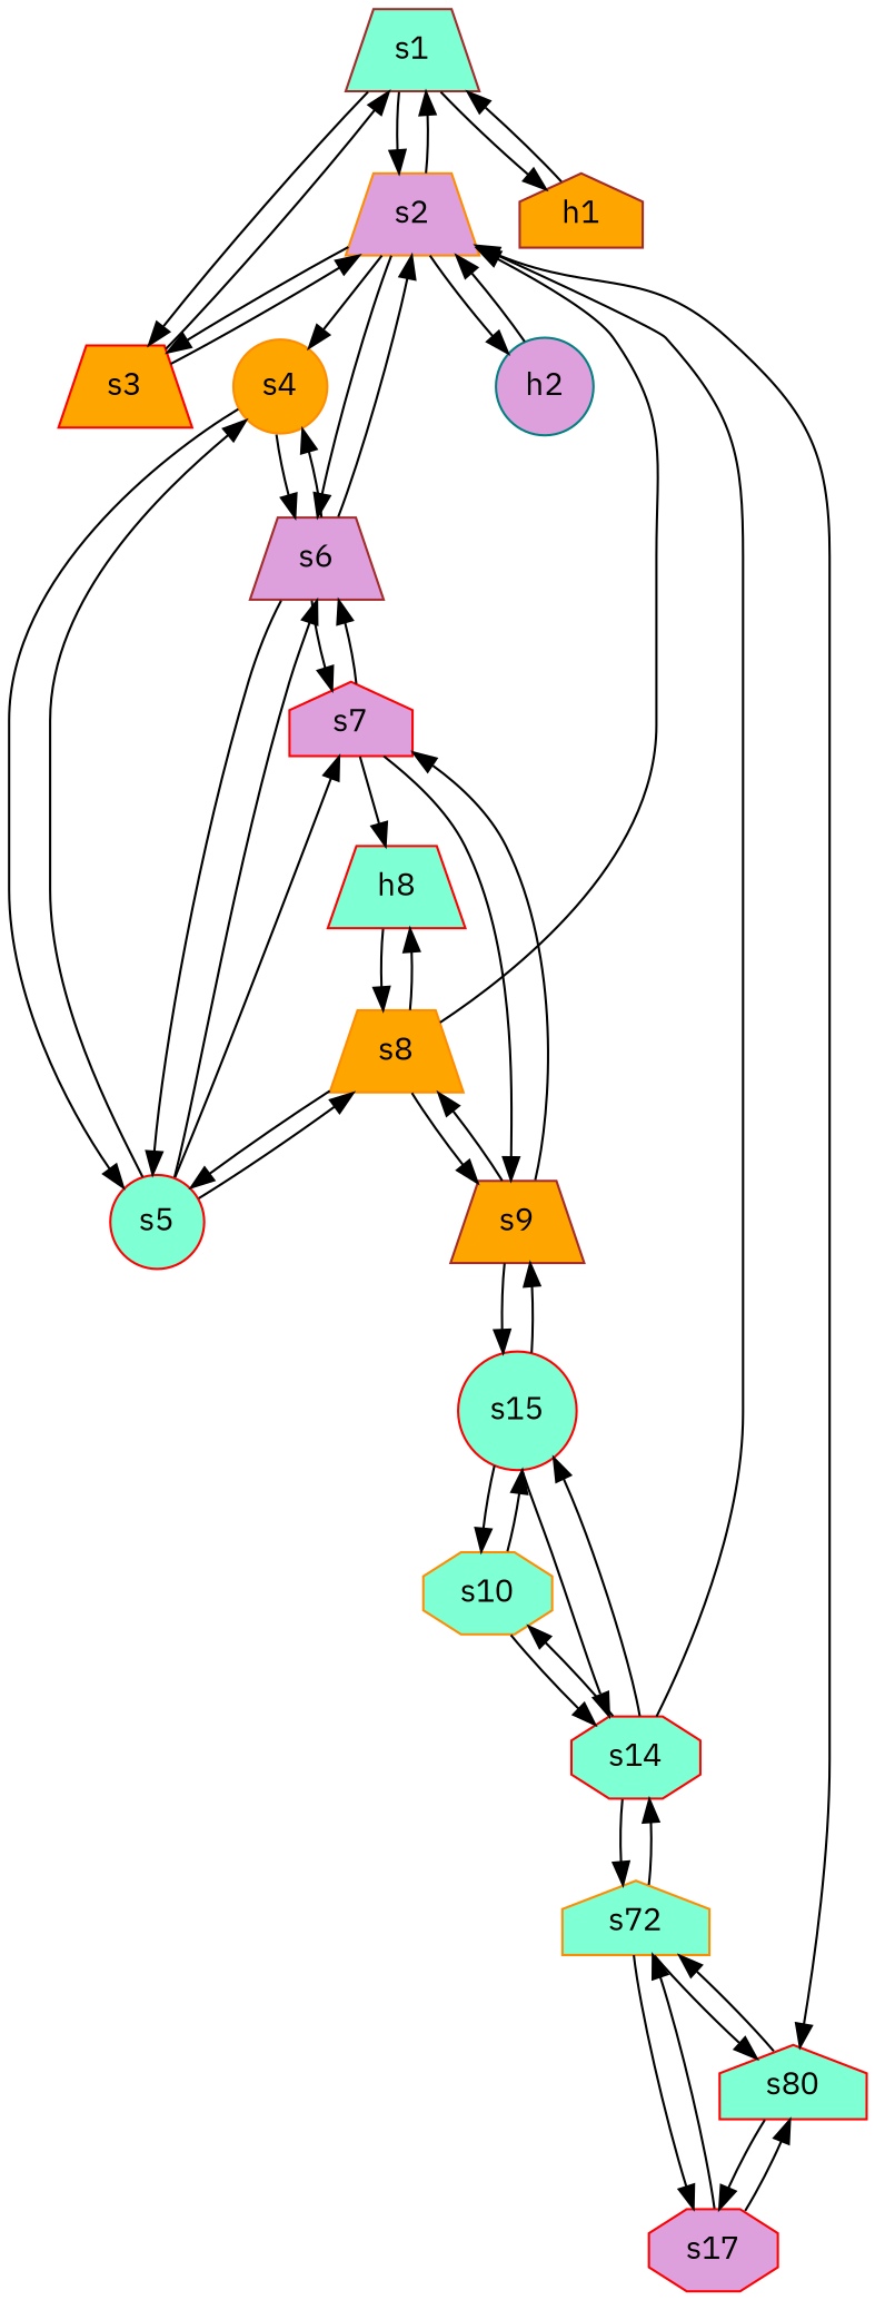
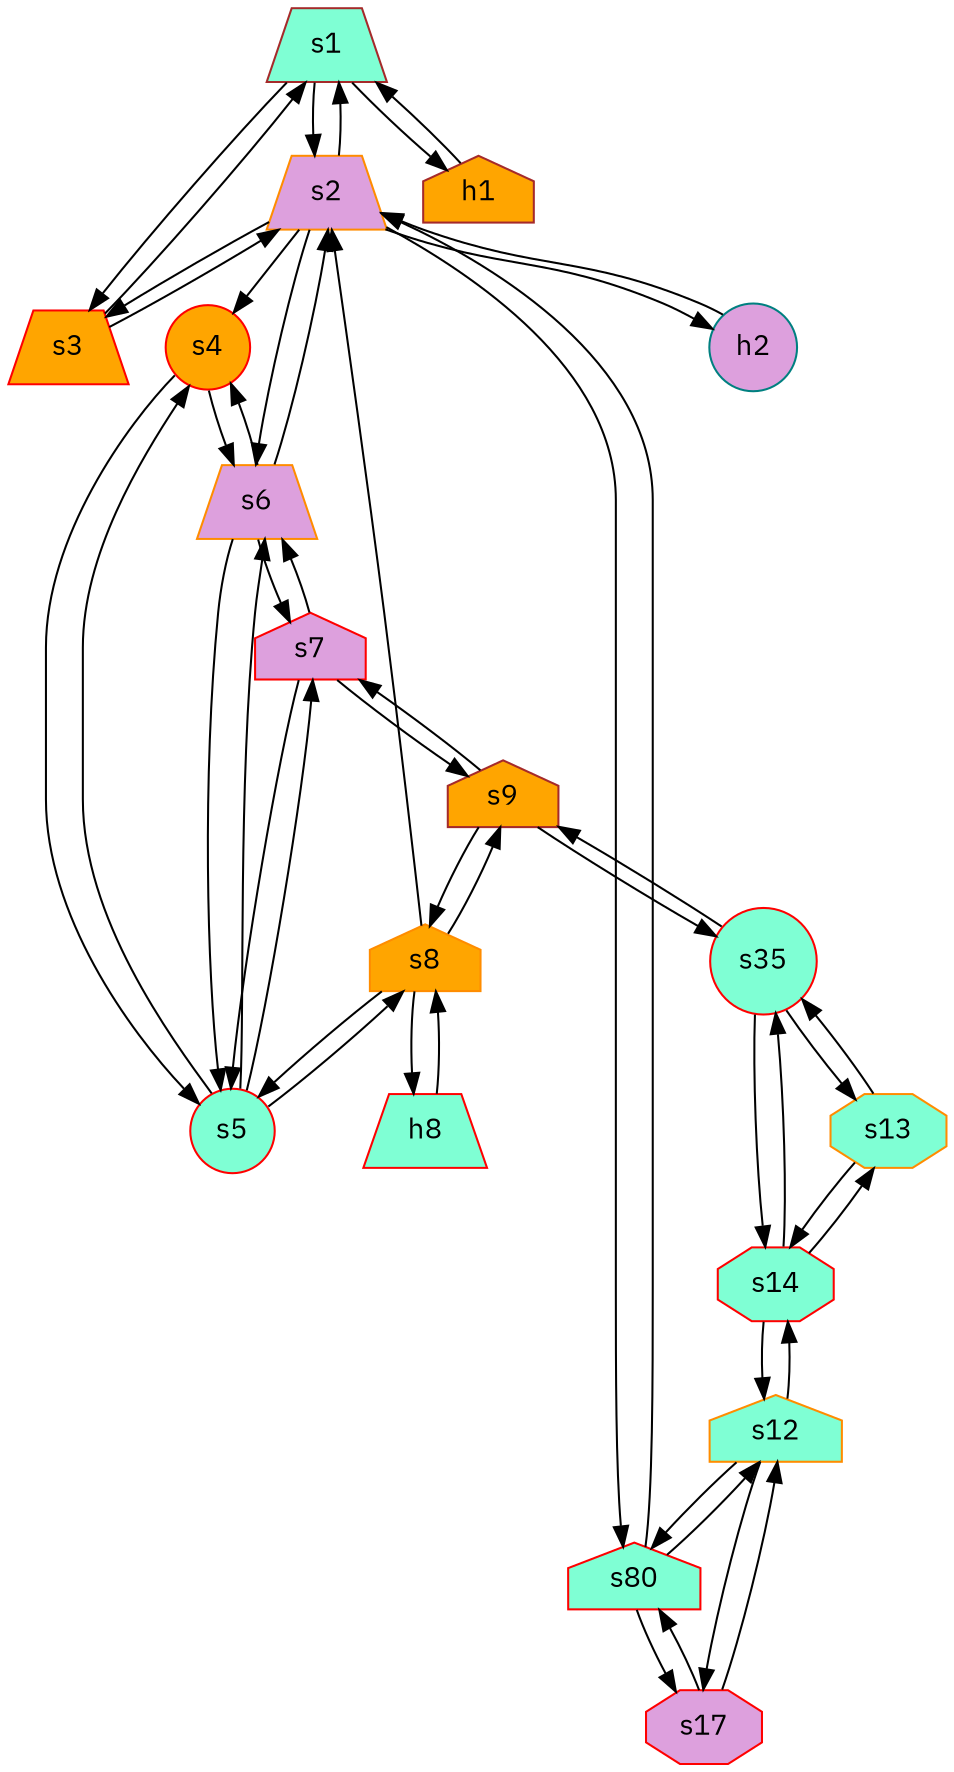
  digraph {
    fontname="IBM Plex Sans"
    node [color=red fillcolor=aquamarine fontname="IBM Plex Sans" ip="192.168.1.3" shape=trapezium style=filled type=switch]
    edge [capacity="1Gbps" cost=0 dst_port=1 fontname="IBM Plex Sans" src_port=1]
    s1 [color=brown mac="20:00:00:00:00:01"]
    s2 [color=darkorange fillcolor=plum mac="20:00:00:00:00:02"]
    s3 [fillcolor=orange mac="20:00:00:00:00:03"]
    h1 [color=brown fillcolor=orange ip="10.0.0.1" mac="00:00:00:00:00:01" shape=house type=host]
-   s4 [color=darkorange fillcolor=orange mac="20:00:00:00:00:04" shape=circle]
-   s6 [color=brown fillcolor=plum mac="20:00:00:00:00:06"]
+   s4 [fillcolor=orange mac="20:00:00:00:00:04" shape=circle]
+   s6 [color=darkorange fillcolor=plum mac="20:00:00:00:00:06"]
    n7 [label=s80 mac="20:00:00:00:00:10" shape=house]
    h2 [color=teal fillcolor=plum ip="10.0.0.2" mac="00:00:00:00:00:02" shape=circle type=host]
    s5 [mac="20:00:00:00:00:05" shape=circle]
    s7 [fillcolor=plum mac="20:00:00:00:00:07" shape=house]
    n11 [fillcolor=plum label=s17 mac="20:00:00:00:00:11" shape=octagon]
-   s12 [color=darkorange mac="20:00:00:00:00:12" shape=house label=s72]
-   s8 [color=darkorange fillcolor=orange mac="20:00:00:00:00:08"]
-   s9 [color=brown fillcolor=orange mac="20:00:00:00:00:09"]
+   s12 [color=darkorange mac="20:00:00:00:00:12" shape=house]
+   s8 [color=darkorange fillcolor=orange mac="20:00:00:00:00:08" shape=house]
+   s9 [color=brown fillcolor=orange mac="20:00:00:00:00:09" shape=house]
    h8 [ip="10.0.0.3" mac="00:00:00:00:00:03" type=host]
-   s15 [mac="20:00:00:00:00:15" shape=circle]
+   s15 [mac="20:00:00:00:00:15" shape=circle label=s35]
    s14 [mac="20:00:00:00:00:14" shape=octagon]
-   s13 [color=darkorange mac="20:00:00:00:00:13" shape=octagon label=s10]
+   s13 [color=darkorange mac="20:00:00:00:00:13" shape=octagon]
    s1 -> s2 [dst_port=2 src_port=2]
    s1 -> s3 [src_port=3]
    s1 -> h1
    s2 -> s1 [dst_port=2 src_port=2]
    s2 -> s3 [dst_port=2 src_port=3]
    s2 -> s4 [dst_port=3 src_port=4]
    s2 -> s6 [dst_port=4 src_port=5]
    s2 -> n7 [dst_port=3 src_port=6]
    s2 -> h2
    s3 -> s1 [dst_port=3]
    s3 -> s2 [dst_port=3 src_port=2]
    h1 -> s1
    s4 -> s6 [src_port=2]
    s4 -> s5
    s6 -> s2 [dst_port=5 src_port=4]
    s6 -> s4 [dst_port=2]
    s6 -> s5 [dst_port=2 src_port=2]
    s6 -> s7 [dst_port=2 src_port=3]
-   s14 -> s2 [dst_port=6 src_port=3]
+   n7 -> s2 [dst_port=6 src_port=3]
    n7 -> n11
    n7 -> s12 [src_port=2]
    h2 -> s2
    s5 -> s4
    s5 -> s6 [dst_port=2 src_port=2]
    s5 -> s7 [src_port=3]
    s5 -> s8 [capacity="200Mbps" dst_port=3 src_port=4]
    s7 -> s6 [dst_port=3 src_port=2]
-   s7 -> h8 [dst_port=3]
+   s7 -> s5 [dst_port=3]
    s7 -> s9 [capacity="200Mbps" dst_port=2 src_port=3]
    n11 -> n7
    n11 -> s12 [dst_port=2 src_port=2]
    s12 -> n7 [src_port=2]
    s12 -> n11 [dst_port=2 src_port=2]
    s12 -> s14 [dst_port=3 src_port=3]
    s8 -> s2 [dst_port=4 src_port=3]
    s8 -> s5 [capacity="200Mbps" dst_port=4 src_port=3]
    s8 -> s9 [src_port=2]
    s8 -> h8
    s9 -> s7 [capacity="200Mbps" dst_port=3 src_port=2]
    s9 -> s8 [dst_port=2]
    s9 -> s15 [dst_port=3 src_port=3]
    h8 -> s8
    s15 -> s9 [dst_port=3 src_port=3]
    s15 -> s14 [dst_port=2 src_port=2]
    s15 -> s13 [dst_port=2]
    s14 -> s12 [dst_port=3 src_port=3]
    s14 -> s15 [dst_port=2 src_port=2]
    s14 -> s13
    s13 -> s15 [src_port=2]
    s13 -> s14
  }
